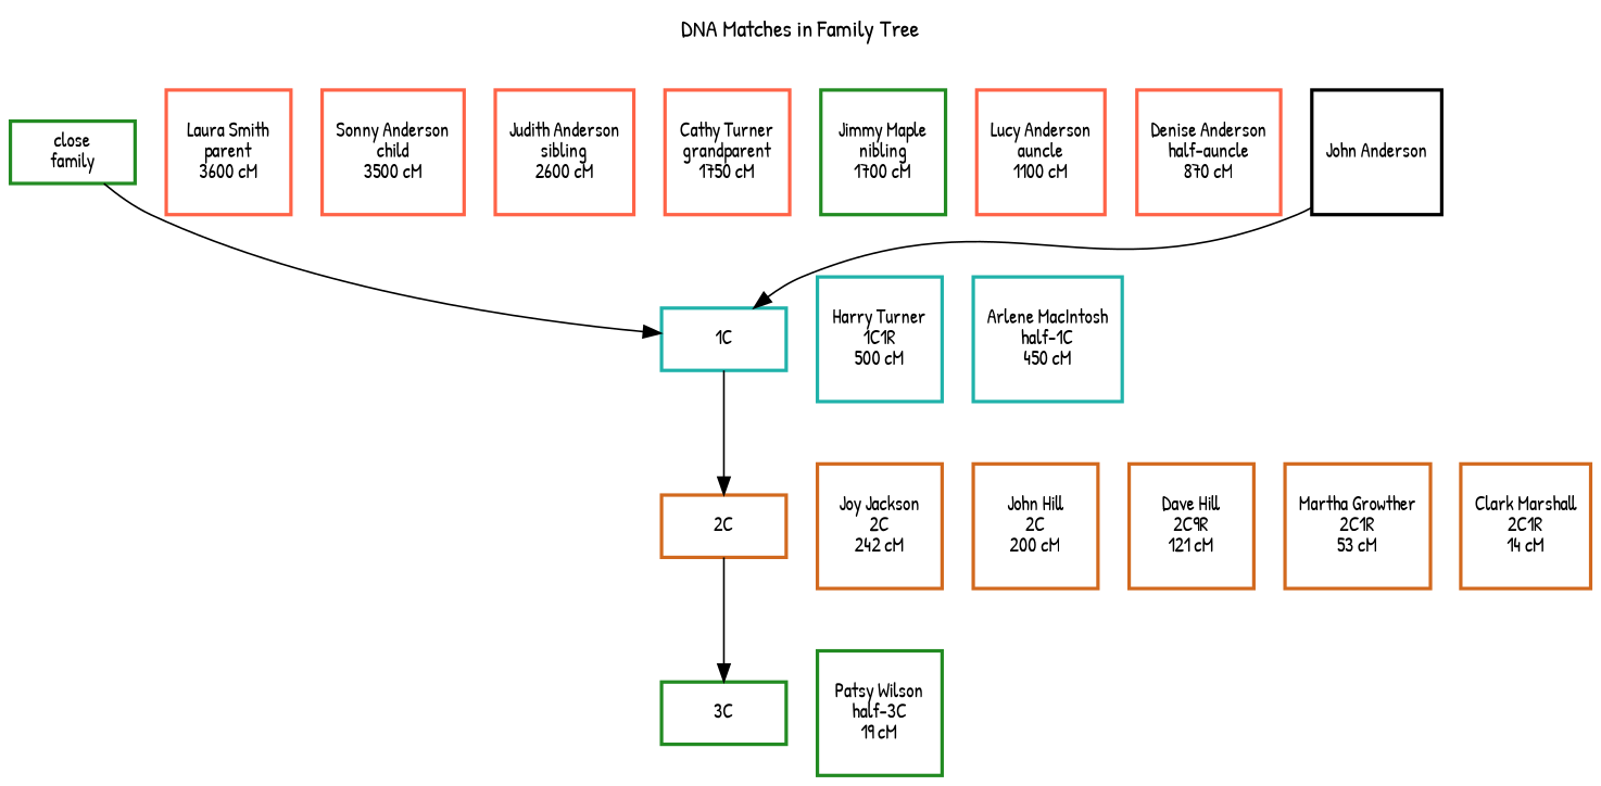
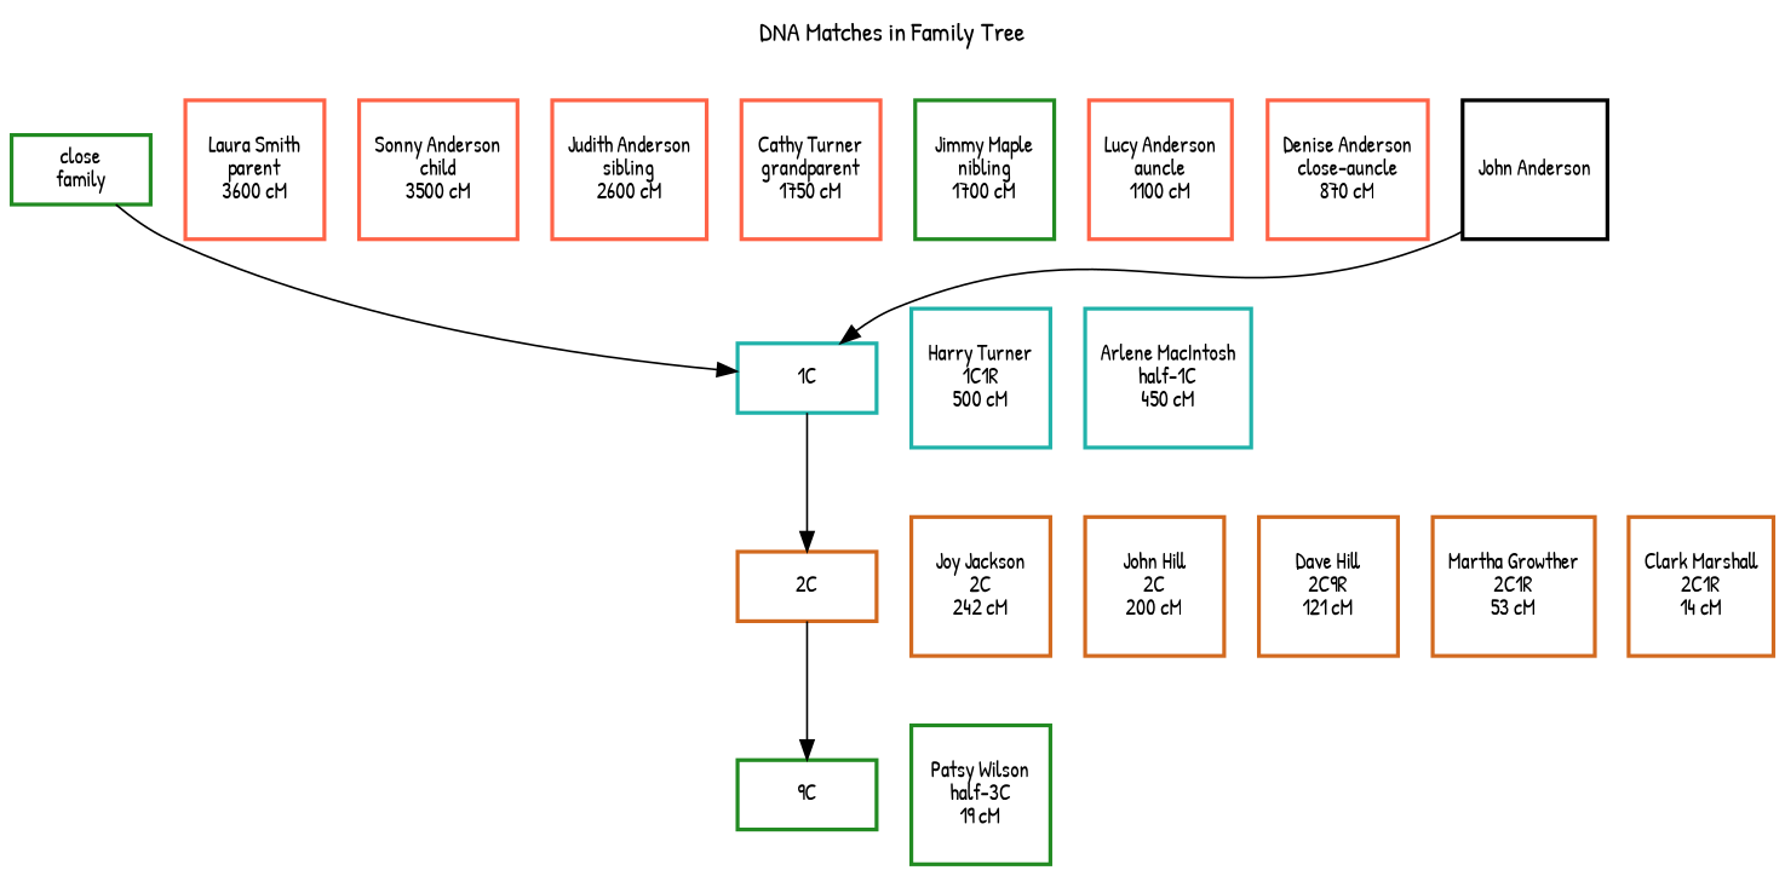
  digraph {
    fontname="Patrick Hand"
    label="DNA Matches in Family Tree"
    labelloc=t
    node [color=tomato fontname="Patrick Hand" fontsize=11 shape=box style="setlinewidth(2)"]
    edge [fontname="Patrick Hand" style=invis]
    n1 [color=forestgreen height=0.5 label="close\nfamily" row=top width=1]
    n2 [height=1 label="Laura Smith\nparent\n3600 cM" width=1]
    n3 [height=1 label="Sonny Anderson\nchild\n3500 cM" width=1]
    n4 [height=1 label="Judith Anderson\nsibling\n2600 cM" width=1]
    n5 [height=1 label="Cathy Turner\ngrandparent\n1750 cM" width=1]
    n6 [color=forestgreen height=1 label="Jimmy Maple\nnibling\n1700 cM" width=1]
    n7 [height=1 label="Lucy Anderson\nauncle\n1100 cM" width=1]
-   n8 [height=1 label="Denise Anderson\nhalf-auncle\n870 cM" width=1]
+   n8 [height=1 label="Denise Anderson\nclose-auncle\n870 cM" width=1]
    n9 [height=1 label="John Anderson" row=top width=1 color=""]
    n10 [color=lightseagreen height=0.5 label="1C" row=top width=1]
    n11 [color=lightseagreen height=1 label="Harry Turner\n1C1R\n500 cM" width=1]
    n12 [color=lightseagreen height=1 label="Arlene MacIntosh\nhalf-1C\n450 cM" width=1]
    n13 [color=chocolate height=0.5 label="2C" row=top width=1]
    n14 [color=chocolate height=1 label="Joy Jackson\n2C\n242 cM" width=1]
    n15 [color=chocolate height=1 label="John Hill\n2C\n200 cM" width=1]
    n16 [color=chocolate height=1 label="Dave Hill\n2C9R\n121 cM" width=1]
    n17 [color=chocolate height=1 label="Martha Growther\n2C1R\n53 cM" width=1]
    n18 [color=chocolate height=1 label="Clark Marshall\n2C1R\n14 cM" width=1]
-   n19 [color=forestgreen height=0.5 label="3C" row=top width=1]
+   n19 [color=forestgreen height=0.5 label="9C" row=top width=1]
    n20 [color=forestgreen height=1 label="Patsy Wilson\nhalf-3C\n19 cM" width=1]
    subgraph sub_1 {
      rank=same
      n1
      n2
      n3
      n4
      n5
      n6
      n7
      n8
    }
    subgraph sub_2 {
      rank=same
      n9
    }
    subgraph sub_3 {
      rank=same
      n10
      n11
      n12
    }
    subgraph sub_4 {
      rank=same
      n13
      n14
      n15
      n16
      n17
      n18
    }
    subgraph sub_5 {
      rank=same
      n19
      n20
    }
    n1 -> n2
    n1 -> n10 [style=""]
    n2 -> n3
    n3 -> n4
    n4 -> n5
    n5 -> n6
    n6 -> n7
    n7 -> n8
    n9 -> n10 [style=""]
    n10 -> n11
    n10 -> n13 [style=""]
    n11 -> n12
    n13 -> n14
    n13 -> n19 [style=""]
    n14 -> n15
    n15 -> n16
    n16 -> n17
    n17 -> n18
    n19 -> n20
  }
